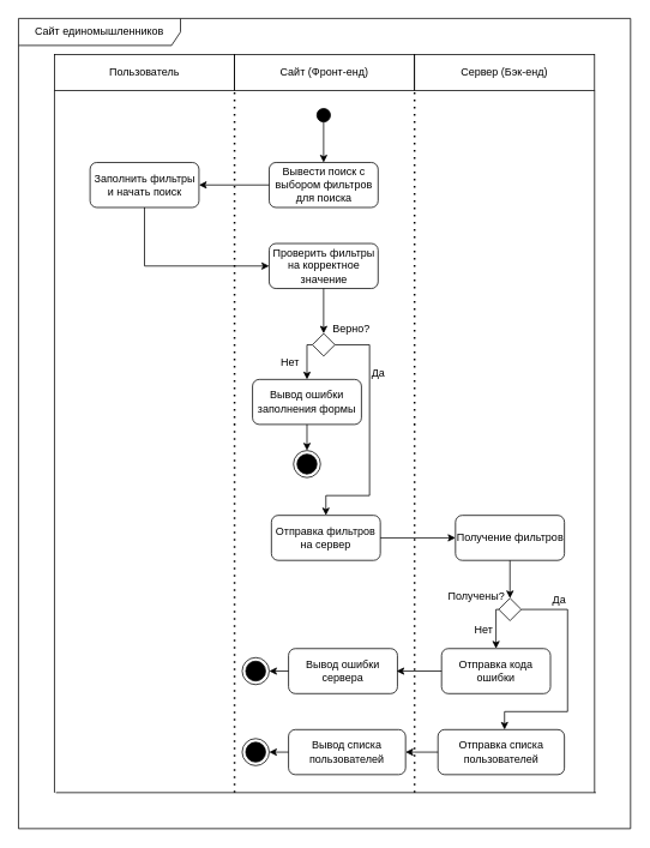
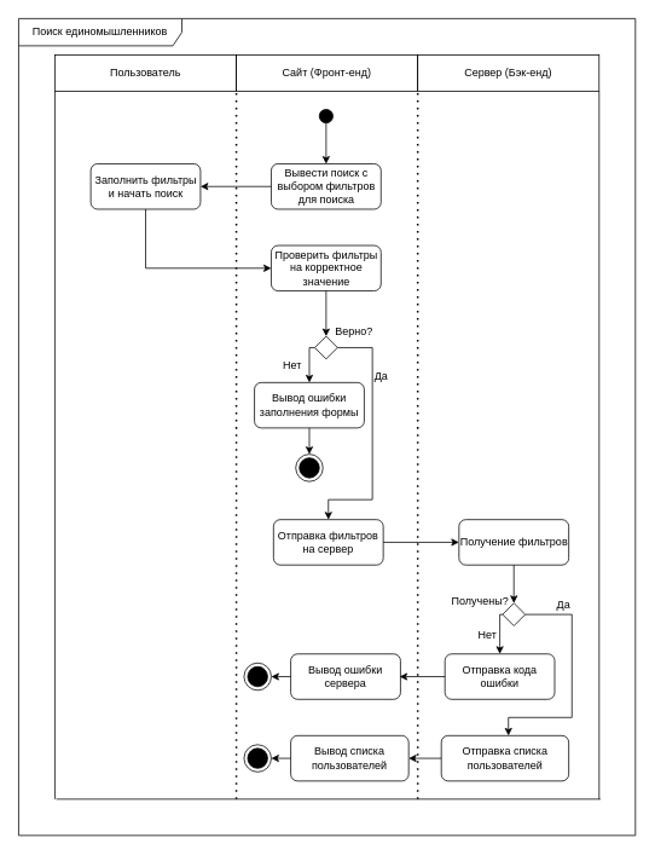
  <mxCell id="0" />
  <mxCell id="1" parent="0" />
  <mxCell id="2" value="" style="ellipse;fillColor=strokeColor;html=1;" parent="1" vertex="1"><mxGeometry x="351.5" y="120" width="15" height="15" as="geometry" /></mxCell>
  <mxCell id="3" value="Пользователь" style="text;html=1;strokeColor=default;fillColor=none;align=center;verticalAlign=middle;whiteSpace=wrap;rounded=0;" parent="1" vertex="1"><mxGeometry x="60" y="60" width="200" height="40" as="geometry" /></mxCell>
  <mxCell id="4" value="Сайт (Фронт-енд)" style="text;html=1;strokeColor=default;fillColor=none;align=center;verticalAlign=middle;whiteSpace=wrap;rounded=0;" parent="1" vertex="1"><mxGeometry x="260" y="60" width="200" height="40" as="geometry" /></mxCell>
  <mxCell id="5" value="Сервер (Бэк-енд)" style="text;html=1;strokeColor=default;fillColor=none;align=center;verticalAlign=middle;whiteSpace=wrap;rounded=0;" parent="1" vertex="1"><mxGeometry x="460" y="60" width="200" height="40" as="geometry" /></mxCell>
  <mxCell id="6" value="" style="endArrow=classic;html=1;rounded=0;exitX=0.5;exitY=1;exitDx=0;exitDy=0;" parent="1" source="2" edge="1"><mxGeometry width="50" height="50" relative="1" as="geometry"><mxPoint x="319" y="370" as="sourcePoint" /><mxPoint x="359" y="180" as="targetPoint" /></mxGeometry></mxCell>
  <mxCell id="7" value="Вывести поиск с выбором фильтров для поиска" style="text;html=1;strokeColor=default;fillColor=none;align=center;verticalAlign=middle;whiteSpace=wrap;rounded=1;" parent="1" vertex="1"><mxGeometry x="298.5" y="180" width="121" height="50" as="geometry" /></mxCell>
  <mxCell id="8" value="" style="endArrow=classic;html=1;rounded=0;exitX=0;exitY=0.5;exitDx=0;exitDy=0;entryX=1;entryY=0.5;entryDx=0;entryDy=0;" parent="1" source="7" target="9" edge="1"><mxGeometry width="50" height="50" relative="1" as="geometry"><mxPoint x="300" y="370" as="sourcePoint" /><mxPoint x="220" y="205" as="targetPoint" /></mxGeometry></mxCell>
  <mxCell id="9" value="Заполнить фильтры и начать поиск" style="text;html=1;strokeColor=default;fillColor=none;align=center;verticalAlign=middle;whiteSpace=wrap;rounded=1;" parent="1" vertex="1"><mxGeometry x="99.5" y="180" width="121" height="50" as="geometry" /></mxCell>
  <mxCell id="10" value="" style="endArrow=classic;html=1;rounded=0;exitX=0.5;exitY=1;exitDx=0;exitDy=0;entryX=0;entryY=0.5;entryDx=0;entryDy=0;edgeStyle=orthogonalEdgeStyle;" parent="1" source="9" target="11" edge="1"><mxGeometry width="50" height="50" relative="1" as="geometry"><mxPoint x="290" y="215" as="sourcePoint" /><mxPoint x="250" y="300" as="targetPoint" /></mxGeometry></mxCell>
  <mxCell id="11" value="Проверить фильтры на корректное значение" style="text;html=1;strokeColor=default;fillColor=none;align=center;verticalAlign=middle;whiteSpace=wrap;rounded=1;" parent="1" vertex="1"><mxGeometry x="298.5" y="270" width="121" height="50" as="geometry" /></mxCell>
  <mxCell id="12" value="" style="endArrow=classic;html=1;rounded=0;exitX=0.5;exitY=1;exitDx=0;exitDy=0;entryX=0.5;entryY=0;entryDx=0;entryDy=0;" parent="1" source="11" target="15" edge="1"><mxGeometry width="50" height="50" relative="1" as="geometry"><mxPoint x="363" y="470" as="sourcePoint" /><mxPoint x="359" y="370" as="targetPoint" /></mxGeometry></mxCell>
  <mxCell id="13" style="edgeStyle=orthogonalEdgeStyle;rounded=0;orthogonalLoop=1;jettySize=auto;html=1;exitX=1;exitY=0.5;exitDx=0;exitDy=0;entryX=0.5;entryY=0;entryDx=0;entryDy=0;" parent="1" source="15" target="23" edge="1"><mxGeometry relative="1" as="geometry"><mxPoint x="359" y="500" as="targetPoint" /><Array as="points"><mxPoint x="410" y="383" /><mxPoint x="410" y="550" /><mxPoint x="362" y="550" /></Array></mxGeometry></mxCell>
  <mxCell id="14" style="edgeStyle=orthogonalEdgeStyle;rounded=0;orthogonalLoop=1;jettySize=auto;html=1;exitX=0.5;exitY=1;exitDx=0;exitDy=0;entryX=0.5;entryY=0;entryDx=0;entryDy=0;" parent="1" source="32" target="19" edge="1"><mxGeometry relative="1" as="geometry"><mxPoint x="309" y="440" as="targetPoint" /></mxGeometry></mxCell>
  <mxCell id="15" value="" style="rhombus;whiteSpace=wrap;html=1;" parent="1" vertex="1"><mxGeometry x="346.5" y="370" width="25" height="25" as="geometry" /></mxCell>
  <mxCell id="16" value="Верно?" style="text;html=1;strokeColor=none;fillColor=none;align=center;verticalAlign=middle;whiteSpace=wrap;rounded=0;" parent="1" vertex="1"><mxGeometry x="359.5" y="350" width="60" height="30" as="geometry" /></mxCell>
  <mxCell id="17" value="Нет" style="text;html=1;strokeColor=none;fillColor=none;align=center;verticalAlign=middle;whiteSpace=wrap;rounded=0;" parent="1" vertex="1"><mxGeometry x="292" y="387" width="60" height="30" as="geometry" /></mxCell>
  <mxCell id="18" value="Да" style="text;html=1;strokeColor=none;fillColor=none;align=center;verticalAlign=middle;whiteSpace=wrap;rounded=0;" parent="1" vertex="1"><mxGeometry x="390" y="400" width="60" height="30" as="geometry" /></mxCell>
  <mxCell id="19" value="" style="ellipse;html=1;shape=endState;fillColor=strokeColor;" parent="1" vertex="1"><mxGeometry x="325.5" y="500" width="30" height="30" as="geometry" /></mxCell>
  <mxCell id="20" value="" style="endArrow=none;dashed=1;html=1;dashPattern=1 3;strokeWidth=2;rounded=0;entryX=0;entryY=1;entryDx=0;entryDy=0;" parent="1" target="4" edge="1"><mxGeometry width="50" height="50" relative="1" as="geometry"><mxPoint x="260" y="880" as="sourcePoint" /><mxPoint x="350" y="320" as="targetPoint" /></mxGeometry></mxCell>
  <mxCell id="21" value="" style="endArrow=none;dashed=1;html=1;dashPattern=1 3;strokeWidth=2;rounded=0;entryX=0;entryY=1;entryDx=0;entryDy=0;" parent="1" edge="1"><mxGeometry width="50" height="50" relative="1" as="geometry"><mxPoint x="460" y="880" as="sourcePoint" /><mxPoint x="460" y="100" as="targetPoint" /></mxGeometry></mxCell>
  <mxCell id="22" value="" style="endArrow=none;html=1;rounded=0;entryX=0;entryY=1;entryDx=0;entryDy=0;" parent="1" target="3" edge="1"><mxGeometry width="50" height="50" relative="1" as="geometry"><mxPoint x="60" y="880" as="sourcePoint" /><mxPoint x="350" y="320" as="targetPoint" /></mxGeometry></mxCell>
  <mxCell id="23" value="Отправка фильтров на сервер" style="text;html=1;strokeColor=default;fillColor=none;align=center;verticalAlign=middle;whiteSpace=wrap;rounded=1;" parent="1" vertex="1"><mxGeometry x="301" y="572" width="121" height="50" as="geometry" /></mxCell>
  <mxCell id="24" value="" style="endArrow=classic;html=1;rounded=0;exitX=1;exitY=0.5;exitDx=0;exitDy=0;entryX=0;entryY=0.5;entryDx=0;entryDy=0;" parent="1" source="23" target="25" edge="1"><mxGeometry width="50" height="50" relative="1" as="geometry"><mxPoint x="490" y="570" as="sourcePoint" /><mxPoint x="440" y="525" as="targetPoint" /></mxGeometry></mxCell>
  <mxCell id="25" value="Получение фильтров" style="text;html=1;strokeColor=default;fillColor=none;align=center;verticalAlign=middle;whiteSpace=wrap;rounded=1;" parent="1" vertex="1"><mxGeometry x="505.5" y="572" width="121" height="50" as="geometry" /></mxCell>
  <mxCell id="26" value="" style="endArrow=classic;html=1;rounded=0;exitX=0.5;exitY=1;exitDx=0;exitDy=0;entryX=0.5;entryY=0;entryDx=0;entryDy=0;" parent="1" source="25" target="29" edge="1"><mxGeometry width="50" height="50" relative="1" as="geometry"><mxPoint x="565.5" y="642" as="sourcePoint" /><mxPoint x="566" y="662" as="targetPoint" /></mxGeometry></mxCell>
  <mxCell id="27" style="edgeStyle=orthogonalEdgeStyle;rounded=0;orthogonalLoop=1;jettySize=auto;html=1;exitX=1;exitY=0.5;exitDx=0;exitDy=0;entryX=0.5;entryY=0;entryDx=0;entryDy=0;" parent="1" source="29" edge="1"><mxGeometry relative="1" as="geometry"><mxPoint x="560" y="810" as="targetPoint" /><Array as="points"><mxPoint x="630" y="677" /><mxPoint x="630" y="790" /><mxPoint x="560" y="790" /></Array></mxGeometry></mxCell>
  <mxCell id="28" style="edgeStyle=orthogonalEdgeStyle;rounded=0;orthogonalLoop=1;jettySize=auto;html=1;exitX=0;exitY=0.5;exitDx=0;exitDy=0;entryX=0.5;entryY=0;entryDx=0;entryDy=0;" parent="1" source="29" target="34" edge="1"><mxGeometry relative="1" as="geometry"><mxPoint x="522.75" y="722" as="targetPoint" /><Array as="points"><mxPoint x="550" y="677" /></Array></mxGeometry></mxCell>
  <mxCell id="29" value="" style="rhombus;whiteSpace=wrap;html=1;" parent="1" vertex="1"><mxGeometry x="553.5" y="664" width="25" height="25" as="geometry" /></mxCell>
  <mxCell id="30" value="Получены?" style="text;html=1;strokeColor=none;fillColor=none;align=center;verticalAlign=middle;whiteSpace=wrap;rounded=0;" parent="1" vertex="1"><mxGeometry x="499" y="649" width="60" height="25" as="geometry" /></mxCell>
  <mxCell id="31" value="" style="edgeStyle=orthogonalEdgeStyle;rounded=0;orthogonalLoop=1;jettySize=auto;html=1;exitX=0;exitY=0.5;exitDx=0;exitDy=0;entryX=0.5;entryY=0;entryDx=0;entryDy=0;" parent="1" source="15" target="32" edge="1"><mxGeometry relative="1" as="geometry"><mxPoint x="305" y="500" as="targetPoint" /><mxPoint x="347" y="383" as="sourcePoint" /></mxGeometry></mxCell>
  <mxCell id="32" value="Вывод ошибки заполнения формы" style="text;html=1;strokeColor=default;fillColor=none;align=center;verticalAlign=middle;whiteSpace=wrap;rounded=1;" parent="1" vertex="1"><mxGeometry x="280" y="421" width="121" height="50" as="geometry" /></mxCell>
  <mxCell id="33" value="Нет" style="text;html=1;strokeColor=none;fillColor=none;align=center;verticalAlign=middle;whiteSpace=wrap;rounded=0;" parent="1" vertex="1"><mxGeometry x="507" y="684" width="60" height="30" as="geometry" /></mxCell>
  <mxCell id="34" value="Отправка кода ошибки" style="text;html=1;strokeColor=default;fillColor=none;align=center;verticalAlign=middle;whiteSpace=wrap;rounded=1;" parent="1" vertex="1"><mxGeometry x="490" y="720" width="121" height="50" as="geometry" /></mxCell>
  <mxCell id="35" value="" style="endArrow=none;html=1;rounded=0;entryX=0;entryY=1;entryDx=0;entryDy=0;" parent="1" edge="1"><mxGeometry width="50" height="50" relative="1" as="geometry"><mxPoint x="660" y="880" as="sourcePoint" /><mxPoint x="660" y="100" as="targetPoint" /></mxGeometry></mxCell>
  <mxCell id="36" value="Да" style="text;html=1;strokeColor=none;fillColor=none;align=center;verticalAlign=middle;whiteSpace=wrap;rounded=0;" parent="1" vertex="1"><mxGeometry x="591" y="651" width="60" height="30" as="geometry" /></mxCell>
  <mxCell id="37" value="" style="endArrow=classic;html=1;rounded=0;exitX=0;exitY=0.5;exitDx=0;exitDy=0;" parent="1" source="34" edge="1"><mxGeometry width="50" height="50" relative="1" as="geometry"><mxPoint x="298.5" y="730" as="sourcePoint" /><mxPoint x="440" y="745" as="targetPoint" /></mxGeometry></mxCell>
  <mxCell id="38" style="edgeStyle=orthogonalEdgeStyle;rounded=0;orthogonalLoop=1;jettySize=auto;html=1;exitX=0;exitY=0.5;exitDx=0;exitDy=0;entryX=1;entryY=0.5;entryDx=0;entryDy=0;" parent="1" source="39" target="40" edge="1"><mxGeometry relative="1" as="geometry" /></mxCell>
  <mxCell id="39" value="Вывод ошибки сервера" style="text;html=1;strokeColor=default;fillColor=none;align=center;verticalAlign=middle;whiteSpace=wrap;rounded=1;" parent="1" vertex="1"><mxGeometry x="320" y="720" width="121" height="50" as="geometry" /></mxCell>
  <mxCell id="40" value="" style="ellipse;html=1;shape=endState;fillColor=strokeColor;" parent="1" vertex="1"><mxGeometry x="268.5" y="730" width="30" height="30" as="geometry" /></mxCell>
  <mxCell id="41" style="edgeStyle=orthogonalEdgeStyle;rounded=0;orthogonalLoop=1;jettySize=auto;html=1;exitX=0;exitY=0.5;exitDx=0;exitDy=0;entryX=1;entryY=0.5;entryDx=0;entryDy=0;" parent="1" source="42" target="43" edge="1"><mxGeometry relative="1" as="geometry"><Array as="points"><mxPoint x="460" y="835" /><mxPoint x="460" y="835" /></Array></mxGeometry></mxCell>
  <mxCell id="42" value="Отправка списка пользователей" style="text;html=1;strokeColor=default;fillColor=none;align=center;verticalAlign=middle;whiteSpace=wrap;rounded=1;" parent="1" vertex="1"><mxGeometry x="486" y="810" width="140.5" height="50" as="geometry" /></mxCell>
  <mxCell id="43" value="Вывод списка пользователей" style="text;html=1;strokeColor=default;fillColor=none;align=center;verticalAlign=middle;whiteSpace=wrap;rounded=1;" parent="1" vertex="1"><mxGeometry x="320" y="810" width="130" height="50" as="geometry" /></mxCell>
  <mxCell id="44" value="" style="endArrow=none;html=1;rounded=0;" parent="1" edge="1"><mxGeometry width="50" height="50" relative="1" as="geometry"><mxPoint x="61.5" y="880" as="sourcePoint" /><mxPoint x="661.5" y="880" as="targetPoint" /></mxGeometry></mxCell>
  <mxCell id="45" value="" style="ellipse;html=1;shape=endState;fillColor=strokeColor;" vertex="1" parent="1"><mxGeometry x="268.5" y="820" width="30" height="30" as="geometry" /></mxCell>
  <mxCell id="46" style="edgeStyle=orthogonalEdgeStyle;rounded=0;orthogonalLoop=1;jettySize=auto;html=1;entryX=1;entryY=0.5;entryDx=0;entryDy=0;" edge="1" parent="1" target="45"><mxGeometry relative="1" as="geometry"><mxPoint x="320" y="835" as="sourcePoint" /><mxPoint x="309" y="755" as="targetPoint" /></mxGeometry></mxCell>
- <mxCell id="47" value="Сайт единомышленников" style="shape=umlFrame;whiteSpace=wrap;html=1;pointerEvents=0;width=180;height=30;" vertex="1" parent="1"><mxGeometry x="20" width="680" height="900" as="geometry" y="20" /></mxCell>
+ <mxCell id="47" value="Поиск единомышленников" style="shape=umlFrame;whiteSpace=wrap;html=1;pointerEvents=0;width=180;height=30;" vertex="1" parent="1"><mxGeometry x="20" width="680" height="900" as="geometry" y="20" /></mxCell>
